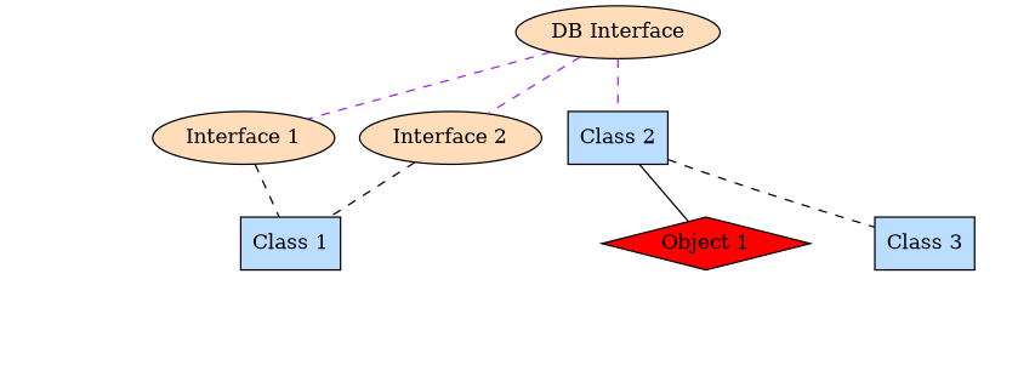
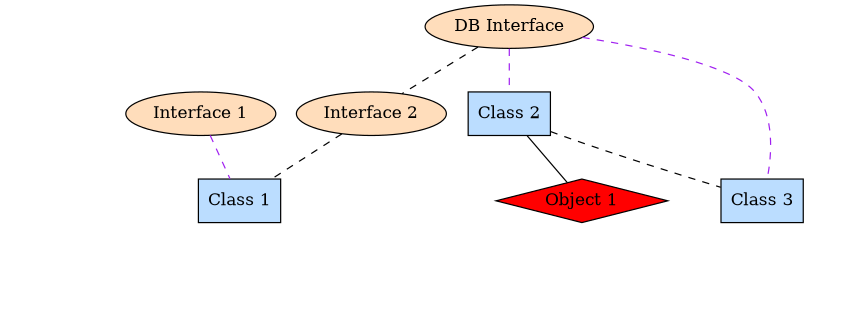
  digraph {
    concentrate=true
    rankdir=TB
    node [style=filled shape=diamond]
    edge [arrowhead=none arrowtail=empty style=dashed]
    n1 [fillcolor="#FFDDBB" label="DB Interface" shape=""]
    "Interface 1" [fillcolor="#FFDDBB" shape=""]
    "Interface 2" [fillcolor="#FFDDBB" shape=""]
    "Class 2" [fillcolor="#BBDDFF" shape=box]
    "Object 5" [style=invis]
    "Class 1" [fillcolor="#BBDDFF" shape=box]
    "Object 3" [style=invis]
    "Object 4" [style=invis]
    "Class 3" [fillcolor="#BBDDFF" shape=box]
    "Object 1" [fillcolor="#FF0000"]
    "Object 2" [style=invis]
-   n1 -> "Interface 1" [color=purple weight=10]
-   n1 -> "Interface 2" [color=purple weight=10]
+   n1 -> "Class 3" [color=purple weight=10]
+   n1 -> "Interface 2" [color=black weight=10]
    n1 -> "Class 2" [color=purple weight=10]
    n1 -> "Object 5" [style=invis]
-   "Interface 1" -> "Class 1" [color=black weight=10]
+   "Interface 1" -> "Class 1" [color=purple weight=10]
    "Interface 1" -> "Object 3" [style=invis]
    "Interface 2" -> "Class 1" [color=black weight=10]
    "Interface 2" -> "Object 4" [style=invis]
    "Class 2" -> "Object 4" [arrowtail=normal style=invis]
    "Class 2" -> "Class 3" [arrowtail=normal weight=10]
    "Class 2" -> "Object 1" [arrowtail=normal style=""]
    "Class 3" -> "Object 2" [arrowtail=normal style=invis]
  }
